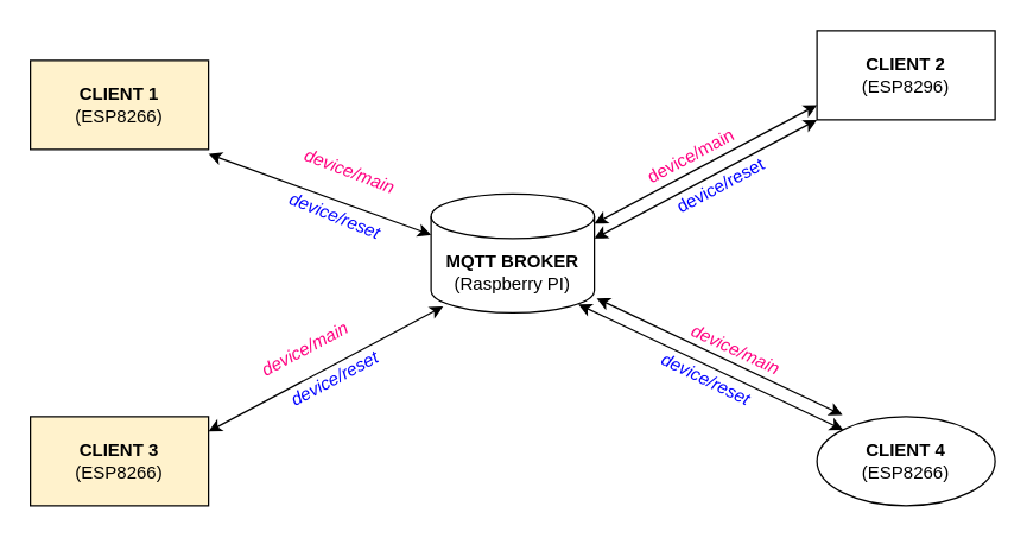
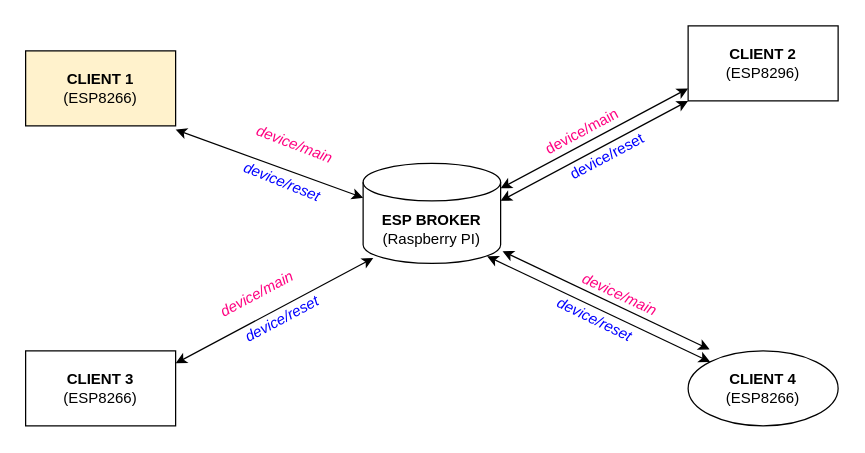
  <mxCell id="0" />
  <mxCell id="1" parent="0" />
- <mxCell id="2" value="&lt;b&gt;CLIENT 3&lt;/b&gt;&lt;div&gt;(ESP8266)&lt;/div&gt;" style="rounded=0;whiteSpace=wrap;html=1;fillColor=#fff2cc;" parent="1" vertex="1"><mxGeometry x="20" y="280" width="120" height="60" as="geometry" /></mxCell>
- <mxCell id="3" value="&lt;b&gt;MQTT BROKER&lt;/b&gt;&lt;div&gt;(Raspberry PI)&lt;/div&gt;" style="shape=cylinder3;whiteSpace=wrap;html=1;boundedLbl=1;backgroundOutline=1;size=15;" parent="1" vertex="1"><mxGeometry x="290" y="130" width="110" height="80" as="geometry" /></mxCell>
+ <mxCell id="2" value="&lt;b&gt;CLIENT 3&lt;/b&gt;&lt;div&gt;(ESP8266)&lt;/div&gt;" style="rounded=0;whiteSpace=wrap;html=1;" parent="1" vertex="1"><mxGeometry x="20" y="280" width="120" height="60" as="geometry" /></mxCell>
+ <mxCell id="3" value="&lt;b&gt;ESP BROKER&lt;/b&gt;&lt;div&gt;(Raspberry PI)&lt;/div&gt;" style="shape=cylinder3;whiteSpace=wrap;html=1;boundedLbl=1;backgroundOutline=1;size=15;" parent="1" vertex="1"><mxGeometry x="290" y="130" width="110" height="80" as="geometry" /></mxCell>
  <mxCell id="4" value="&lt;b&gt;CLIENT 4&lt;/b&gt;&lt;div&gt;&lt;div&gt;(ESP8266)&lt;/div&gt;&lt;/div&gt;" style="ellipse;whiteSpace=wrap;html=1;" parent="1" vertex="1"><mxGeometry x="550" y="280" width="120" height="60" as="geometry" /></mxCell>
  <mxCell id="5" value="&lt;b&gt;CLIENT 2&lt;/b&gt;&lt;div&gt;(ESP8296)&lt;/div&gt;" style="rounded=0;whiteSpace=wrap;html=1;" parent="1" vertex="1"><mxGeometry x="550" y="20" width="120" height="60" as="geometry" /></mxCell>
  <mxCell id="6" value="&lt;b&gt;CLIENT 1&lt;/b&gt;&lt;div&gt;(ESP8266)&lt;/div&gt;" style="rounded=0;whiteSpace=wrap;html=1;labelBackgroundColor=none;fillColor=#fff2cc;" parent="1" vertex="1"><mxGeometry x="20" y="40" width="120" height="60" as="geometry" /></mxCell>
  <mxCell id="7" value="device/main" style="text;html=1;align=center;verticalAlign=middle;resizable=0;points=[];autosize=1;strokeColor=none;fillColor=none;rotation=332;fontStyle=2;fontColor=#FF0080;" parent="1" vertex="1"><mxGeometry x="160" y="220" width="90" height="30" as="geometry" /></mxCell>
  <mxCell id="8" value="device/reset" style="text;html=1;align=center;verticalAlign=middle;resizable=0;points=[];autosize=1;strokeColor=none;fillColor=none;rotation=332;fontStyle=2;fontColor=#0000FF;" vertex="1" parent="1"><mxGeometry x="180" y="240" width="90" height="30" as="geometry" /></mxCell>
  <mxCell id="9" value="" style="endArrow=classic;startArrow=classic;html=1;exitX=1;exitY=0;exitDx=0;exitDy=0;entryX=0.074;entryY=0.947;entryDx=0;entryDy=0;entryPerimeter=0;" edge="1" parent="1" target="3"><mxGeometry width="50" height="50" relative="1" as="geometry"><mxPoint x="140" y="290" as="sourcePoint" /><mxPoint x="290" y="210" as="targetPoint" /></mxGeometry></mxCell>
  <mxCell id="10" value="device/main" style="text;html=1;align=center;verticalAlign=middle;resizable=0;points=[];autosize=1;strokeColor=none;fillColor=none;rotation=332;fontColor=#FF0080;" vertex="1" parent="1"><mxGeometry x="420" y="90" width="90" height="30" as="geometry" /></mxCell>
  <mxCell id="11" value="device/reset" style="text;html=1;align=center;verticalAlign=middle;resizable=0;points=[];autosize=1;strokeColor=none;fillColor=none;rotation=332;fontColor=#0000FF;" vertex="1" parent="1"><mxGeometry x="440" y="110" width="90" height="30" as="geometry" /></mxCell>
  <mxCell id="12" value="" style="endArrow=classic;startArrow=classic;html=1;exitX=1;exitY=0;exitDx=0;exitDy=0;entryX=0;entryY=0.875;entryDx=0;entryDy=0;entryPerimeter=0;" edge="1" parent="1"><mxGeometry width="50" height="50" relative="1" as="geometry"><mxPoint x="400" y="150" as="sourcePoint" /><mxPoint x="550" y="70" as="targetPoint" /></mxGeometry></mxCell>
  <mxCell id="13" value="" style="endArrow=classic;startArrow=classic;html=1;exitX=1;exitY=0;exitDx=0;exitDy=0;entryX=0;entryY=1;entryDx=0;entryDy=0;" edge="1" parent="1" target="5"><mxGeometry width="50" height="50" relative="1" as="geometry"><mxPoint x="400" y="160" as="sourcePoint" /><mxPoint x="558" y="76" as="targetPoint" /></mxGeometry></mxCell>
  <mxCell id="14" value="&lt;font style=&quot;color: rgb(255, 0, 128);&quot;&gt;device/main&lt;/font&gt;" style="text;html=1;align=center;verticalAlign=middle;resizable=0;points=[];autosize=1;strokeColor=none;fillColor=none;rotation=21;fontStyle=2" vertex="1" parent="1"><mxGeometry x="190" y="100" width="90" height="30" as="geometry" /></mxCell>
  <mxCell id="15" value="" style="endArrow=classic;startArrow=classic;html=1;entryX=0;entryY=0;entryDx=0;entryDy=27.5;entryPerimeter=0;" edge="1" parent="1" target="3"><mxGeometry width="50" height="50" relative="1" as="geometry"><mxPoint x="140" y="103" as="sourcePoint" /><mxPoint x="290" y="150" as="targetPoint" /></mxGeometry></mxCell>
  <mxCell id="16" value="device/reset" style="text;html=1;align=center;verticalAlign=middle;resizable=0;points=[];autosize=1;strokeColor=none;fillColor=none;rotation=22;fontStyle=2;fontColor=#0000FF;" vertex="1" parent="1"><mxGeometry x="180" y="130" width="90" height="30" as="geometry" /></mxCell>
  <mxCell id="17" value="device/main" style="text;html=1;align=center;verticalAlign=middle;resizable=0;points=[];autosize=1;strokeColor=none;fillColor=none;rotation=25;fontStyle=2;fontColor=#FF0080;" vertex="1" parent="1"><mxGeometry x="450" y="220" width="90" height="30" as="geometry" /></mxCell>
  <mxCell id="18" value="" style="endArrow=classic;startArrow=classic;html=1;exitX=1.014;exitY=0.878;exitDx=0;exitDy=0;exitPerimeter=0;entryX=0.143;entryY=-0.02;entryDx=0;entryDy=0;entryPerimeter=0;" edge="1" parent="1" source="3" target="4"><mxGeometry width="50" height="50" relative="1" as="geometry"><mxPoint x="404" y="201" as="sourcePoint" /><mxPoint x="560" y="270" as="targetPoint" /></mxGeometry></mxCell>
  <mxCell id="19" value="" style="endArrow=classic;startArrow=classic;html=1;entryX=0;entryY=0;entryDx=0;entryDy=0;exitX=0.902;exitY=0.929;exitDx=0;exitDy=0;exitPerimeter=0;" edge="1" parent="1" source="3" target="4"><mxGeometry width="50" height="50" relative="1" as="geometry"><mxPoint x="390" y="207" as="sourcePoint" /><mxPoint x="550" y="267" as="targetPoint" /></mxGeometry></mxCell>
  <mxCell id="20" value="device/reset" style="text;html=1;align=center;verticalAlign=middle;resizable=0;points=[];autosize=1;strokeColor=none;fillColor=none;rotation=26;fontStyle=2;fontColor=#0000FF;" vertex="1" parent="1"><mxGeometry x="430" y="240" width="90" height="30" as="geometry" /></mxCell>
